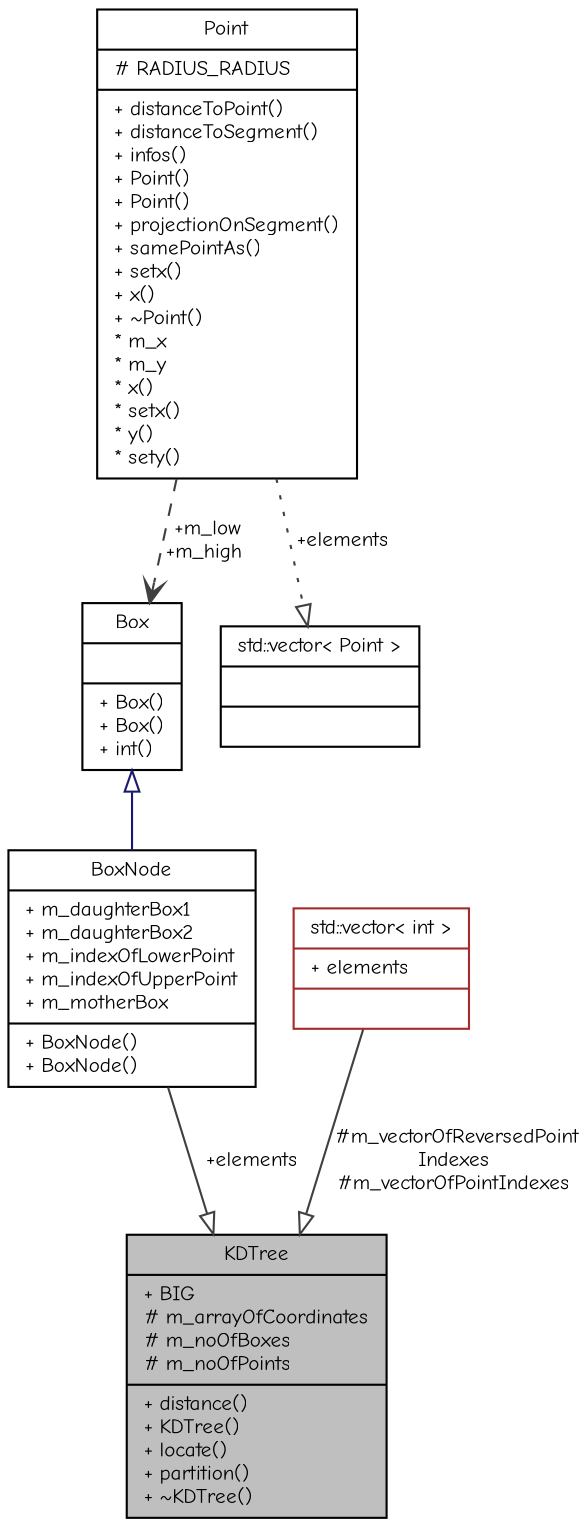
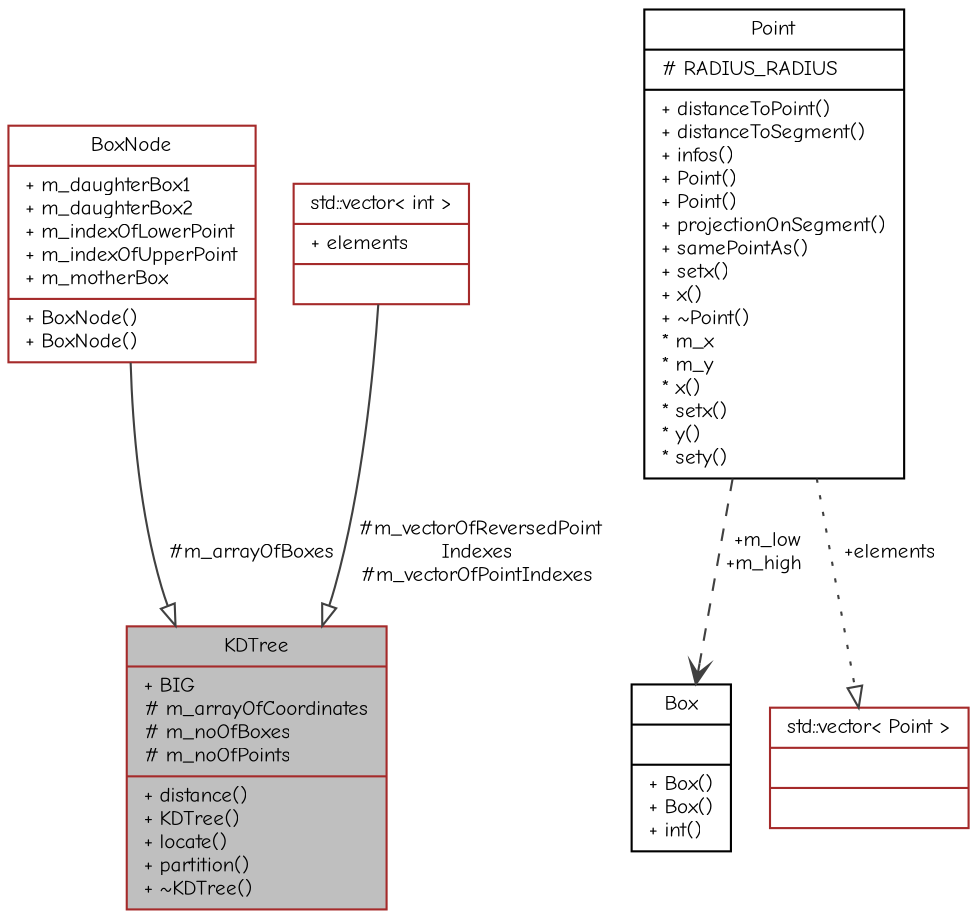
  digraph {
    fontname="Comic Neue"
    node [color=black fontname="Comic Neue" fontsize=10 shape=record]
    edge [arrowhead=onormal color=grey25 fontname="Comic Neue" fontsize=10 labelfontname=Helvetica labelfontsize=10 style=solid]
-   n1 [fillcolor=grey75 fontcolor=black height=0.2 label="{KDTree\n|+ BIG\l# m_arrayOfCoordinates\l# m_noOfBoxes\l# m_noOfPoints\l|+ distance()\l+ KDTree()\l+ locate()\l+ partition()\l+ ~KDTree()\l}" style=filled width=0.4]
-   n2 [height=0.2 label="{BoxNode\n|+ m_daughterBox1\l+ m_daughterBox2\l+ m_indexOfLowerPoint\l+ m_indexOfUpperPoint\l+ m_motherBox\l|+ BoxNode()\l+ BoxNode()\l}" width=0.4]
+   n1 [color=brown fillcolor=grey75 fontcolor=black height=0.2 label="{KDTree\n|+ BIG\l# m_arrayOfCoordinates\l# m_noOfBoxes\l# m_noOfPoints\l|+ distance()\l+ KDTree()\l+ locate()\l+ partition()\l+ ~KDTree()\l}" style=filled width=0.4]
+   n2 [color=brown height=0.2 label="{BoxNode\n|+ m_daughterBox1\l+ m_daughterBox2\l+ m_indexOfLowerPoint\l+ m_indexOfUpperPoint\l+ m_motherBox\l|+ BoxNode()\l+ BoxNode()\l}" width=0.4]
    n3 [height=0.2 label="{Box\n||+ Box()\l+ Box()\l+ int()\l}" width=0.4]
    n4 [height=0.2 label="{Point\n|# RADIUS_RADIUS\l|+ distanceToPoint()\l+ distanceToSegment()\l+ infos()\l+ Point()\l+ Point()\l+ projectionOnSegment()\l+ samePointAs()\l+ setx()\l+ x()\l+ ~Point()\l* m_x\l* m_y\l* x()\l* setx()\l* y()\l* sety()\l}" width=0.4]
-   n5 [height=0.2 label="{std::vector\< Point \>\n||}" width=0.4]
+   n5 [color=brown height=0.2 label="{std::vector\< Point \>\n||}" width=0.4]
    n6 [color=brown height=0.2 label="{std::vector\< int \>\n|+ elements\l|}" width=0.4]
-   n2 -> n1 [label=" +elements"]
-   n3 -> n2 [arrowtail=onormal color=midnightblue dir=back arrowhead=""]
+   n2 -> n1 [label=" #m_arrayOfBoxes"]
    n4 -> n3 [arrowhead=vee label=" +m_low\n+m_high" style=dashed]
    n4 -> n5 [label=" +elements" style=dotted]
    n6 -> n1 [label=" #m_vectorOfReversedPoint\lIndexes\n#m_vectorOfPointIndexes"]
  }
